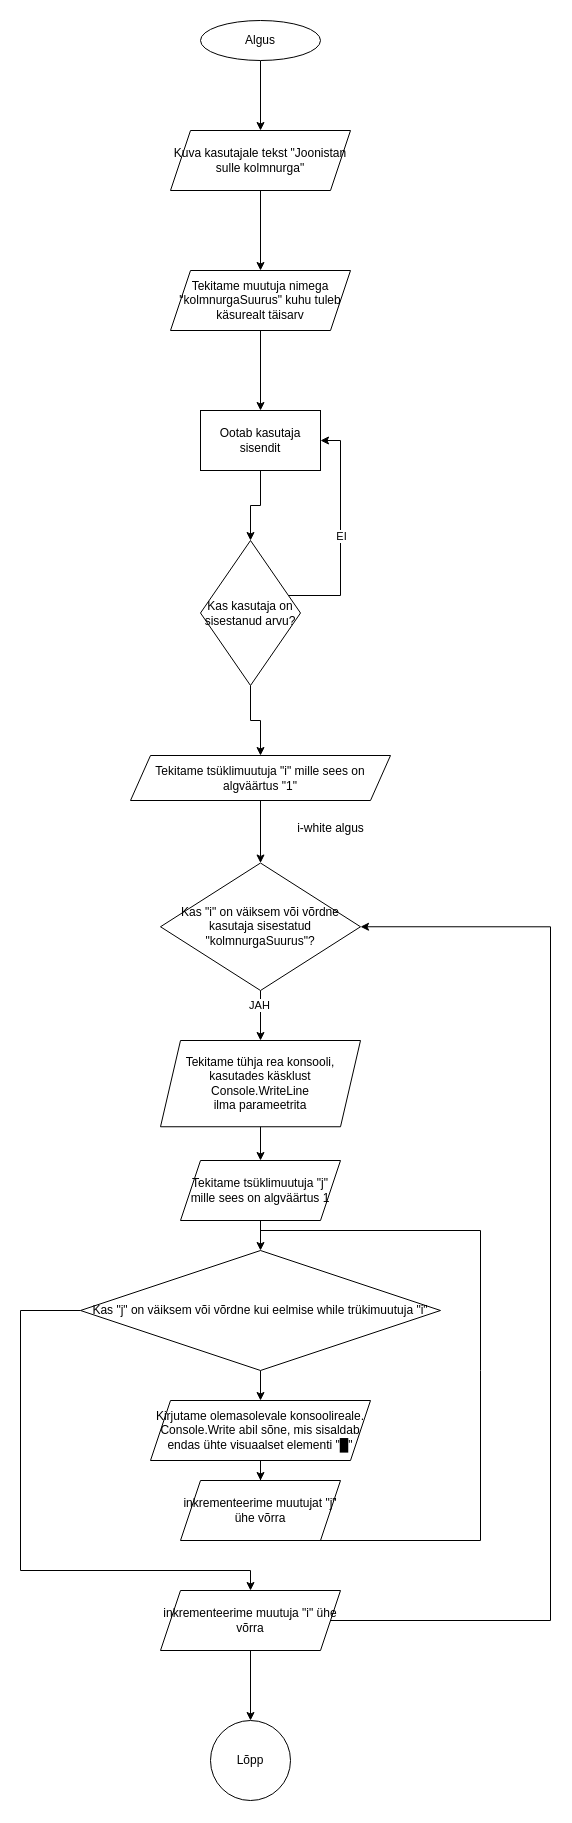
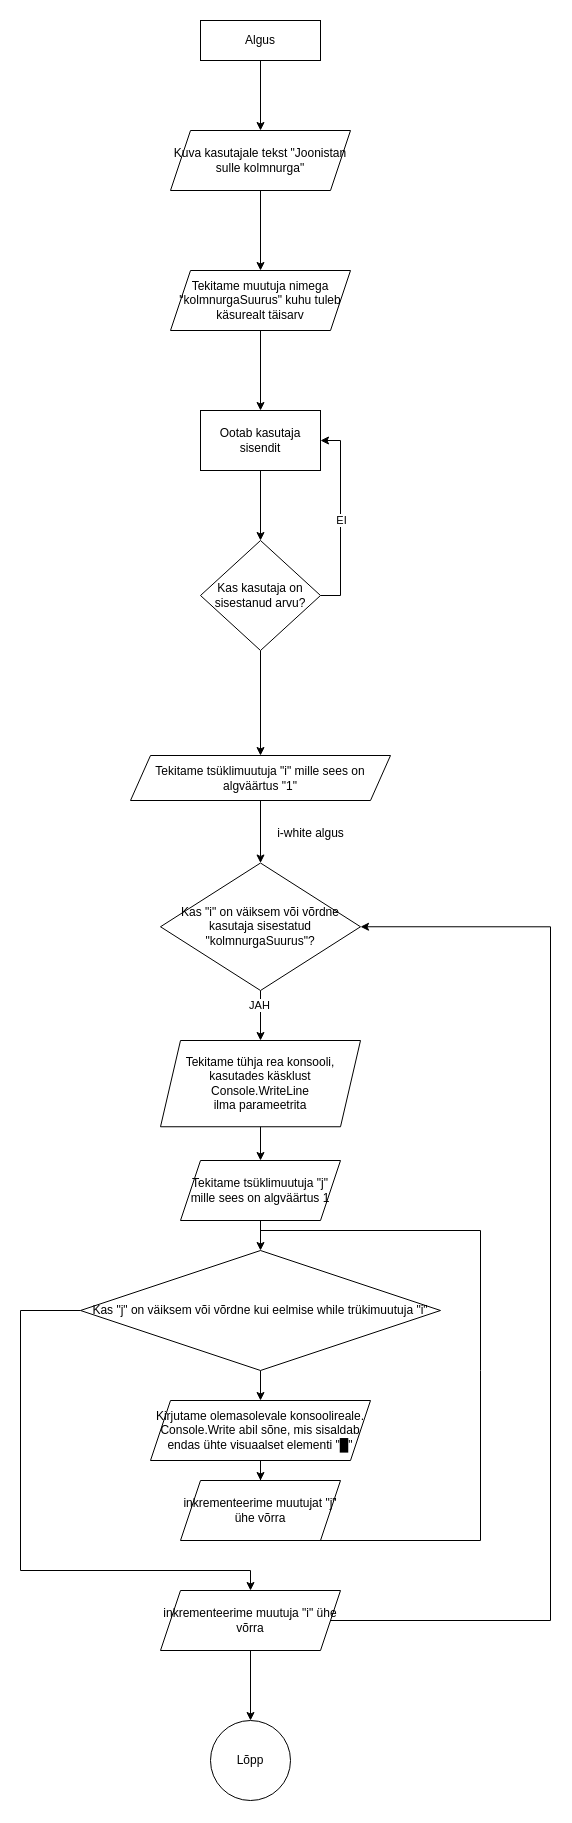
  <mxCell id="0" />
  <mxCell id="1" parent="0" />
  <mxCell id="2" value="" style="edgeStyle=orthogonalEdgeStyle;rounded=0;orthogonalLoop=1;jettySize=auto;html=1;" edge="1" parent="1" source="3" target="5"><mxGeometry relative="1" as="geometry" /></mxCell>
- <mxCell id="3" value="Algus" style="ellipse;whiteSpace=wrap;html=1;" vertex="1" parent="1"><mxGeometry x="200" y="20" width="120" height="40" as="geometry" /></mxCell>
+ <mxCell id="3" value="Algus" style="whiteSpace=wrap;html=1;rounded=0;" vertex="1" parent="1"><mxGeometry x="200" y="20" width="120" height="40" as="geometry" /></mxCell>
  <mxCell id="4" value="" style="edgeStyle=orthogonalEdgeStyle;rounded=0;orthogonalLoop=1;jettySize=auto;html=1;" edge="1" parent="1" source="5" target="7"><mxGeometry relative="1" as="geometry" /></mxCell>
  <mxCell id="5" value="Kuva kasutajale tekst &quot;Joonistan sulle kolmnurga&quot;" style="shape=parallelogram;perimeter=parallelogramPerimeter;whiteSpace=wrap;html=1;fixedSize=1;" vertex="1" parent="1"><mxGeometry x="170" y="130" width="180" height="60" as="geometry" /></mxCell>
  <mxCell id="6" value="" style="edgeStyle=orthogonalEdgeStyle;rounded=0;orthogonalLoop=1;jettySize=auto;html=1;" edge="1" parent="1" source="7" target="9"><mxGeometry relative="1" as="geometry" /></mxCell>
  <mxCell id="7" value="Tekitame muutuja nimega &quot;kolmnurgaSuurus&quot; kuhu tuleb käsurealt täisarv" style="shape=parallelogram;perimeter=parallelogramPerimeter;whiteSpace=wrap;html=1;fixedSize=1;" vertex="1" parent="1"><mxGeometry x="170" y="270" width="180" height="60" as="geometry" /></mxCell>
  <mxCell id="8" value="" style="edgeStyle=orthogonalEdgeStyle;rounded=0;orthogonalLoop=1;jettySize=auto;html=1;" edge="1" parent="1" source="9" target="13"><mxGeometry relative="1" as="geometry" /></mxCell>
  <mxCell id="9" value="Ootab kasutaja sisendit" style="whiteSpace=wrap;html=1;" vertex="1" parent="1"><mxGeometry x="200" y="410" width="120" height="60" as="geometry" /></mxCell>
  <mxCell id="10" style="edgeStyle=orthogonalEdgeStyle;rounded=0;orthogonalLoop=1;jettySize=auto;html=1;entryX=1;entryY=0.5;entryDx=0;entryDy=0;" edge="1" parent="1" source="13" target="9"><mxGeometry relative="1" as="geometry"><Array as="points"><mxPoint x="340" y="595" /><mxPoint x="340" y="440" /></Array></mxGeometry></mxCell>
  <mxCell id="11" value="EI" style="edgeLabel;html=1;align=center;verticalAlign=middle;resizable=0;points=[];" vertex="1" connectable="0" parent="10"><mxGeometry x="-0.015" relative="1" as="geometry"><mxPoint as="offset" /></mxGeometry></mxCell>
  <mxCell id="12" value="" style="edgeStyle=orthogonalEdgeStyle;rounded=0;orthogonalLoop=1;jettySize=auto;html=1;" edge="1" parent="1" source="13" target="15"><mxGeometry relative="1" as="geometry" /></mxCell>
- <mxCell id="13" value="Kas kasutaja on sisestanud arvu?" style="rhombus;whiteSpace=wrap;html=1;" vertex="1" parent="1"><mxGeometry x="200" y="540" width="100" height="145" as="geometry" /></mxCell>
+ <mxCell id="13" value="Kas kasutaja on sisestanud arvu?" style="rhombus;whiteSpace=wrap;html=1;" vertex="1" parent="1"><mxGeometry x="200" y="540" width="120" height="110" as="geometry" /></mxCell>
  <mxCell id="14" value="" style="edgeStyle=orthogonalEdgeStyle;rounded=0;orthogonalLoop=1;jettySize=auto;html=1;" edge="1" parent="1" source="15" target="18"><mxGeometry relative="1" as="geometry" /></mxCell>
  <mxCell id="15" value="Tekitame tsüklimuutuja &quot;i&quot; mille sees on algväärtus &quot;1&quot;" style="shape=parallelogram;perimeter=parallelogramPerimeter;whiteSpace=wrap;html=1;fixedSize=1;" vertex="1" parent="1"><mxGeometry x="130" y="755" width="260" height="45" as="geometry" /></mxCell>
  <mxCell id="16" value="" style="edgeStyle=orthogonalEdgeStyle;rounded=0;orthogonalLoop=1;jettySize=auto;html=1;" edge="1" parent="1" source="18" target="20"><mxGeometry relative="1" as="geometry" /></mxCell>
  <mxCell id="17" value="JAH" style="edgeLabel;html=1;align=center;verticalAlign=middle;resizable=0;points=[];" vertex="1" connectable="0" parent="16"><mxGeometry x="-0.44" y="-2" relative="1" as="geometry"><mxPoint as="offset" /></mxGeometry></mxCell>
  <mxCell id="18" value="Kas &quot;i&quot; on väiksem või võrdne kasutaja sisestatud &quot;kolmnurgaSuurus&quot;?" style="rhombus;whiteSpace=wrap;html=1;" vertex="1" parent="1"><mxGeometry x="160" y="862.5" width="200" height="127.5" as="geometry" /></mxCell>
  <mxCell id="19" value="" style="edgeStyle=orthogonalEdgeStyle;rounded=0;orthogonalLoop=1;jettySize=auto;html=1;" edge="1" parent="1" source="20" target="22"><mxGeometry relative="1" as="geometry" /></mxCell>
  <mxCell id="20" value="Tekitame tühja rea konsooli, kasutades käsklust Console.WriteLine&lt;div&gt;ilma parameetrita&lt;/div&gt;" style="shape=parallelogram;perimeter=parallelogramPerimeter;whiteSpace=wrap;html=1;fixedSize=1;" vertex="1" parent="1"><mxGeometry x="160" y="1040" width="200" height="86.25" as="geometry" /></mxCell>
  <mxCell id="21" value="" style="edgeStyle=orthogonalEdgeStyle;rounded=0;orthogonalLoop=1;jettySize=auto;html=1;" edge="1" parent="1" source="22" target="26"><mxGeometry relative="1" as="geometry" /></mxCell>
  <mxCell id="22" value="Tekitame tsüklimuutuja &quot;j&quot;&lt;div&gt;mille sees on algväärtus 1&lt;/div&gt;" style="shape=parallelogram;perimeter=parallelogramPerimeter;whiteSpace=wrap;html=1;fixedSize=1;" vertex="1" parent="1"><mxGeometry x="180" y="1160.01" width="160" height="60" as="geometry" /></mxCell>
- <mxCell id="23" value="i-white algus" style="text;html=1;align=center;verticalAlign=middle;resizable=0;points=[];autosize=1;strokeColor=none;fillColor=none;" vertex="1" parent="1"><mxGeometry x="285" y="813" width="90" height="30" as="geometry" /></mxCell>
+ <mxCell id="23" value="i-white algus" style="text;html=1;align=center;verticalAlign=middle;resizable=0;points=[];autosize=1;strokeColor=none;fillColor=none;" vertex="1" parent="1"><mxGeometry x="265" y="818" width="90" height="30" as="geometry" /></mxCell>
  <mxCell id="24" value="" style="edgeStyle=orthogonalEdgeStyle;rounded=0;orthogonalLoop=1;jettySize=auto;html=1;" edge="1" parent="1" source="26" target="28"><mxGeometry relative="1" as="geometry" /></mxCell>
  <mxCell id="25" value="" style="edgeStyle=orthogonalEdgeStyle;rounded=0;orthogonalLoop=1;jettySize=auto;html=1;" edge="1" parent="1" source="26" target="33"><mxGeometry relative="1" as="geometry"><Array as="points"><mxPoint x="20" y="1310" /><mxPoint x="20" y="1570" /><mxPoint x="250" y="1570" /></Array></mxGeometry></mxCell>
  <mxCell id="26" value="Kas &quot;j&quot; on väiksem või võrdne kui eelmise while trükimuutuja &quot;i&quot;" style="rhombus;whiteSpace=wrap;html=1;" vertex="1" parent="1"><mxGeometry x="80" y="1250" width="360" height="119.99" as="geometry" /></mxCell>
  <mxCell id="27" value="" style="edgeStyle=orthogonalEdgeStyle;rounded=0;orthogonalLoop=1;jettySize=auto;html=1;" edge="1" parent="1" source="28" target="29"><mxGeometry relative="1" as="geometry" /></mxCell>
  <mxCell id="28" value="Kirjutame olemasolevale konsoolireale. Console.Write abil sõne, mis sisaldab endas ühte visuaalset elementi &quot;█&quot;" style="shape=parallelogram;perimeter=parallelogramPerimeter;whiteSpace=wrap;html=1;fixedSize=1;" vertex="1" parent="1"><mxGeometry x="150" y="1400" width="220" height="60" as="geometry" /></mxCell>
  <mxCell id="29" value="inkrementeerime muutujat &quot;j&quot; ühe võrra" style="shape=parallelogram;perimeter=parallelogramPerimeter;whiteSpace=wrap;html=1;fixedSize=1;" vertex="1" parent="1"><mxGeometry x="180" y="1480" width="160" height="60" as="geometry" /></mxCell>
  <mxCell id="30" value="" style="endArrow=none;html=1;rounded=0;entryX=0.5;entryY=1;entryDx=0;entryDy=0;" edge="1" parent="1" target="29"><mxGeometry width="50" height="50" relative="1" as="geometry"><mxPoint x="260" y="1230" as="sourcePoint" /><mxPoint x="300" y="1150" as="targetPoint" /><Array as="points"><mxPoint x="480" y="1230" /><mxPoint x="480" y="1370" /><mxPoint x="480" y="1540" /></Array></mxGeometry></mxCell>
  <mxCell id="31" style="edgeStyle=orthogonalEdgeStyle;rounded=0;orthogonalLoop=1;jettySize=auto;html=1;entryX=1;entryY=0.5;entryDx=0;entryDy=0;" edge="1" parent="1" source="33" target="18"><mxGeometry relative="1" as="geometry"><Array as="points"><mxPoint x="550" y="1620" /><mxPoint x="550" y="926" /></Array></mxGeometry></mxCell>
  <mxCell id="32" value="" style="edgeStyle=orthogonalEdgeStyle;rounded=0;orthogonalLoop=1;jettySize=auto;html=1;" edge="1" parent="1" source="33" target="34"><mxGeometry relative="1" as="geometry" /></mxCell>
  <mxCell id="33" value="inkrementeerime muutuja &quot;i&quot; ühe võrra" style="shape=parallelogram;perimeter=parallelogramPerimeter;whiteSpace=wrap;html=1;fixedSize=1;" vertex="1" parent="1"><mxGeometry x="160" y="1590.01" width="180" height="60" as="geometry" /></mxCell>
  <mxCell id="34" value="Lõpp" style="ellipse;whiteSpace=wrap;html=1;" vertex="1" parent="1"><mxGeometry x="210" y="1720.01" width="80" height="80" as="geometry" /></mxCell>
